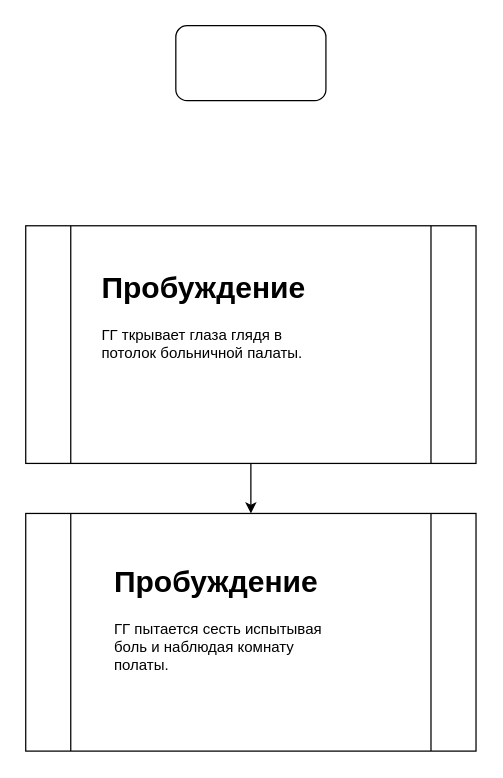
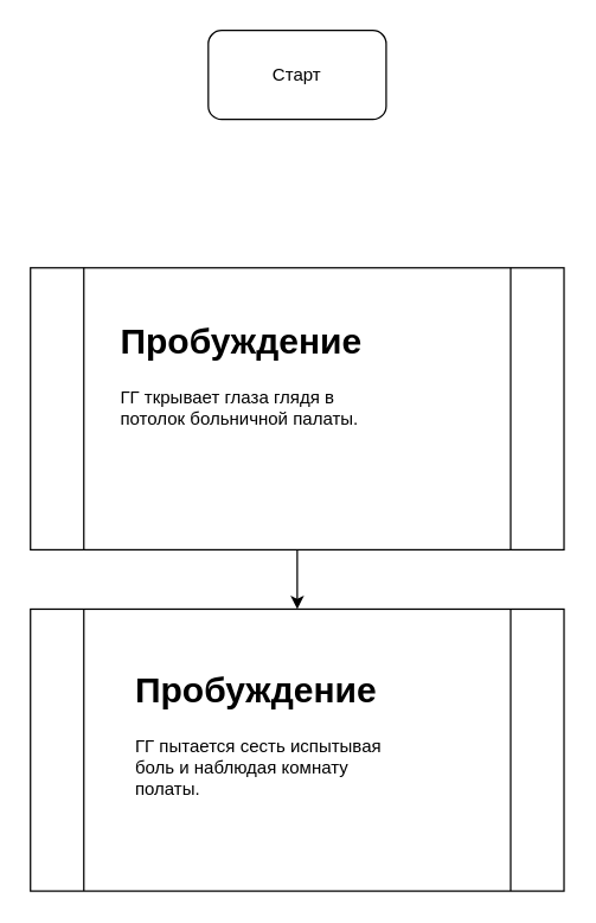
  <mxCell id="0" />
  <mxCell id="1" parent="0" />
  <mxCell id="2" value="" style="rounded=1;whiteSpace=wrap;html=1;" vertex="1" parent="1"><mxGeometry x="140" y="20" width="120" height="60" as="geometry" /></mxCell>
+ <mxCell id="3" value="Старт" style="text;html=1;strokeColor=none;fillColor=none;align=center;verticalAlign=middle;whiteSpace=wrap;rounded=0;" vertex="1" parent="1"><mxGeometry x="170" y="35" width="60" height="30" as="geometry" /></mxCell>
  <mxCell id="4" value="" style="shape=process;whiteSpace=wrap;html=1;backgroundOutline=1;" vertex="1" parent="1"><mxGeometry x="20" y="180" width="360" height="190" as="geometry" /></mxCell>
  <mxCell id="5" value="&lt;h1&gt;Пробуждение&lt;/h1&gt;&lt;p&gt;ГГ ткрывает глаза глядя в потолок больничной палаты.&lt;/p&gt;" style="text;html=1;strokeColor=none;fillColor=none;spacing=5;spacingTop=-20;whiteSpace=wrap;overflow=hidden;rounded=0;" vertex="1" parent="1"><mxGeometry x="76" y="210" width="190" height="120" as="geometry" /></mxCell>
  <mxCell id="6" value="" style="shape=process;whiteSpace=wrap;html=1;backgroundOutline=1;" vertex="1" parent="1"><mxGeometry x="20" y="410" width="360" height="190" as="geometry" /></mxCell>
  <mxCell id="7" value="" style="endArrow=classic;html=1;rounded=0;exitX=0.5;exitY=1;exitDx=0;exitDy=0;entryX=0.5;entryY=0;entryDx=0;entryDy=0;" edge="1" parent="1" source="4" target="6"><mxGeometry width="50" height="50" relative="1" as="geometry"><mxPoint x="176" y="650" as="sourcePoint" /><mxPoint x="226" y="600" as="targetPoint" /></mxGeometry></mxCell>
  <mxCell id="8" value="&lt;h1&gt;Пробуждение&lt;/h1&gt;&lt;p&gt;ГГ пытается сесть испытывая боль и наблюдая комнату полаты.&lt;/p&gt;" style="text;html=1;strokeColor=none;fillColor=none;spacing=5;spacingTop=-20;whiteSpace=wrap;overflow=hidden;rounded=0;" vertex="1" parent="1"><mxGeometry x="86" y="445" width="190" height="120" as="geometry" /></mxCell>
